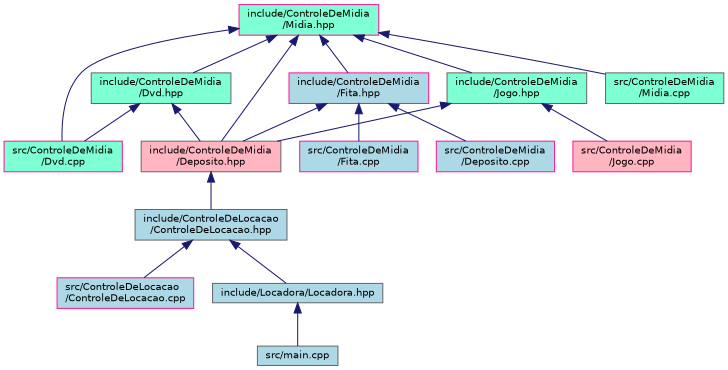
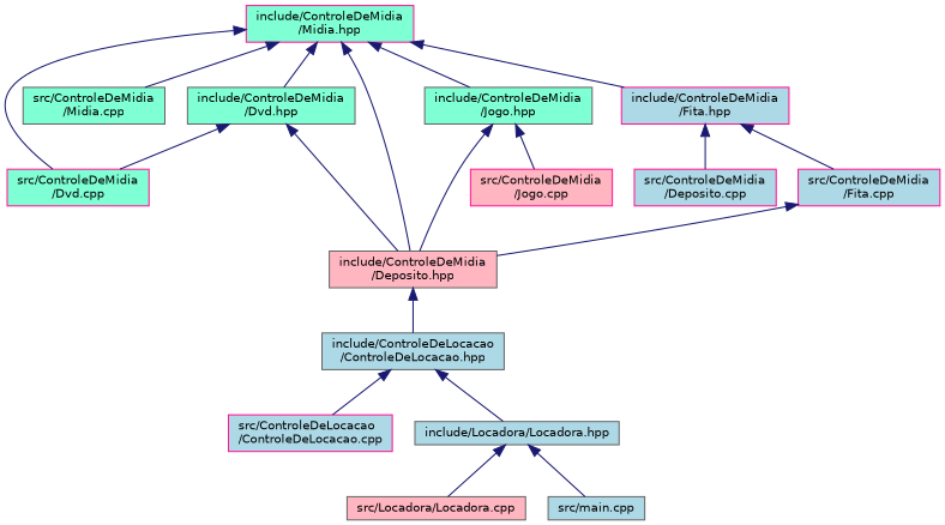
  digraph {
    node [color=gray40 fillcolor=lightblue fontname=Helvetica fontsize=10 shape=record style=filled]
    edge [color=midnightblue dir=back fontname=Helvetica fontsize=10 labelfontname=Helvetica labelfontsize=10 style=solid]
    n1 [color=deeppink fillcolor=aquamarine fontcolor=black height=0.2 label="include/ControleDeMidia\l/Midia.hpp" width=0.4]
    n2 [color=deeppink fillcolor=aquamarine height=0.2 label="src/ControleDeMidia\l/Dvd.cpp" width=0.4]
    n3 [fillcolor=aquamarine height=0.2 label="src/ControleDeMidia\l/Midia.cpp" width=0.4]
    n4 [fillcolor=lightpink height=0.2 label="include/ControleDeMidia\l/Deposito.hpp" width=0.4]
    n5 [fillcolor=aquamarine height=0.2 label="include/ControleDeMidia\l/Dvd.hpp" width=0.4]
    n6 [color=deeppink height=0.2 label="include/ControleDeMidia\l/Fita.hpp" width=0.4]
    n7 [fillcolor=aquamarine height=0.2 label="include/ControleDeMidia\l/Jogo.hpp" width=0.4]
    n8 [height=0.2 label="include/ControleDeLocacao\l/ControleDeLocacao.hpp" width=0.4]
    n9 [color=deeppink height=0.2 label="src/ControleDeMidia\l/Deposito.cpp" width=0.4]
    n10 [color=deeppink height=0.2 label="src/ControleDeMidia\l/Fita.cpp" width=0.4]
    n11 [color=deeppink fillcolor=lightpink height=0.2 label="src/ControleDeMidia\l/Jogo.cpp" width=0.4]
    n12 [color=deeppink height=0.2 label="src/ControleDeLocacao\l/ControleDeLocacao.cpp" width=0.4]
    n13 [height=0.2 label="include/Locadora/Locadora.hpp" width=0.4]
+   n14 [fillcolor=lightpink height=0.2 label="src/Locadora/Locadora.cpp" width=0.4]
    n15 [height=0.2 label="src/main.cpp" width=0.4]
    n1 -> n2
    n1 -> n3
    n1 -> n4
    n1 -> n5
    n1 -> n6
    n1 -> n7
    n4 -> n8
    n5 -> n2
    n5 -> n4
-   n6 -> n4
+   n10 -> n4
    n6 -> n9
    n6 -> n10
    n7 -> n4
    n7 -> n11
    n8 -> n12
    n8 -> n13
+   n13 -> n14
    n13 -> n15
  }
